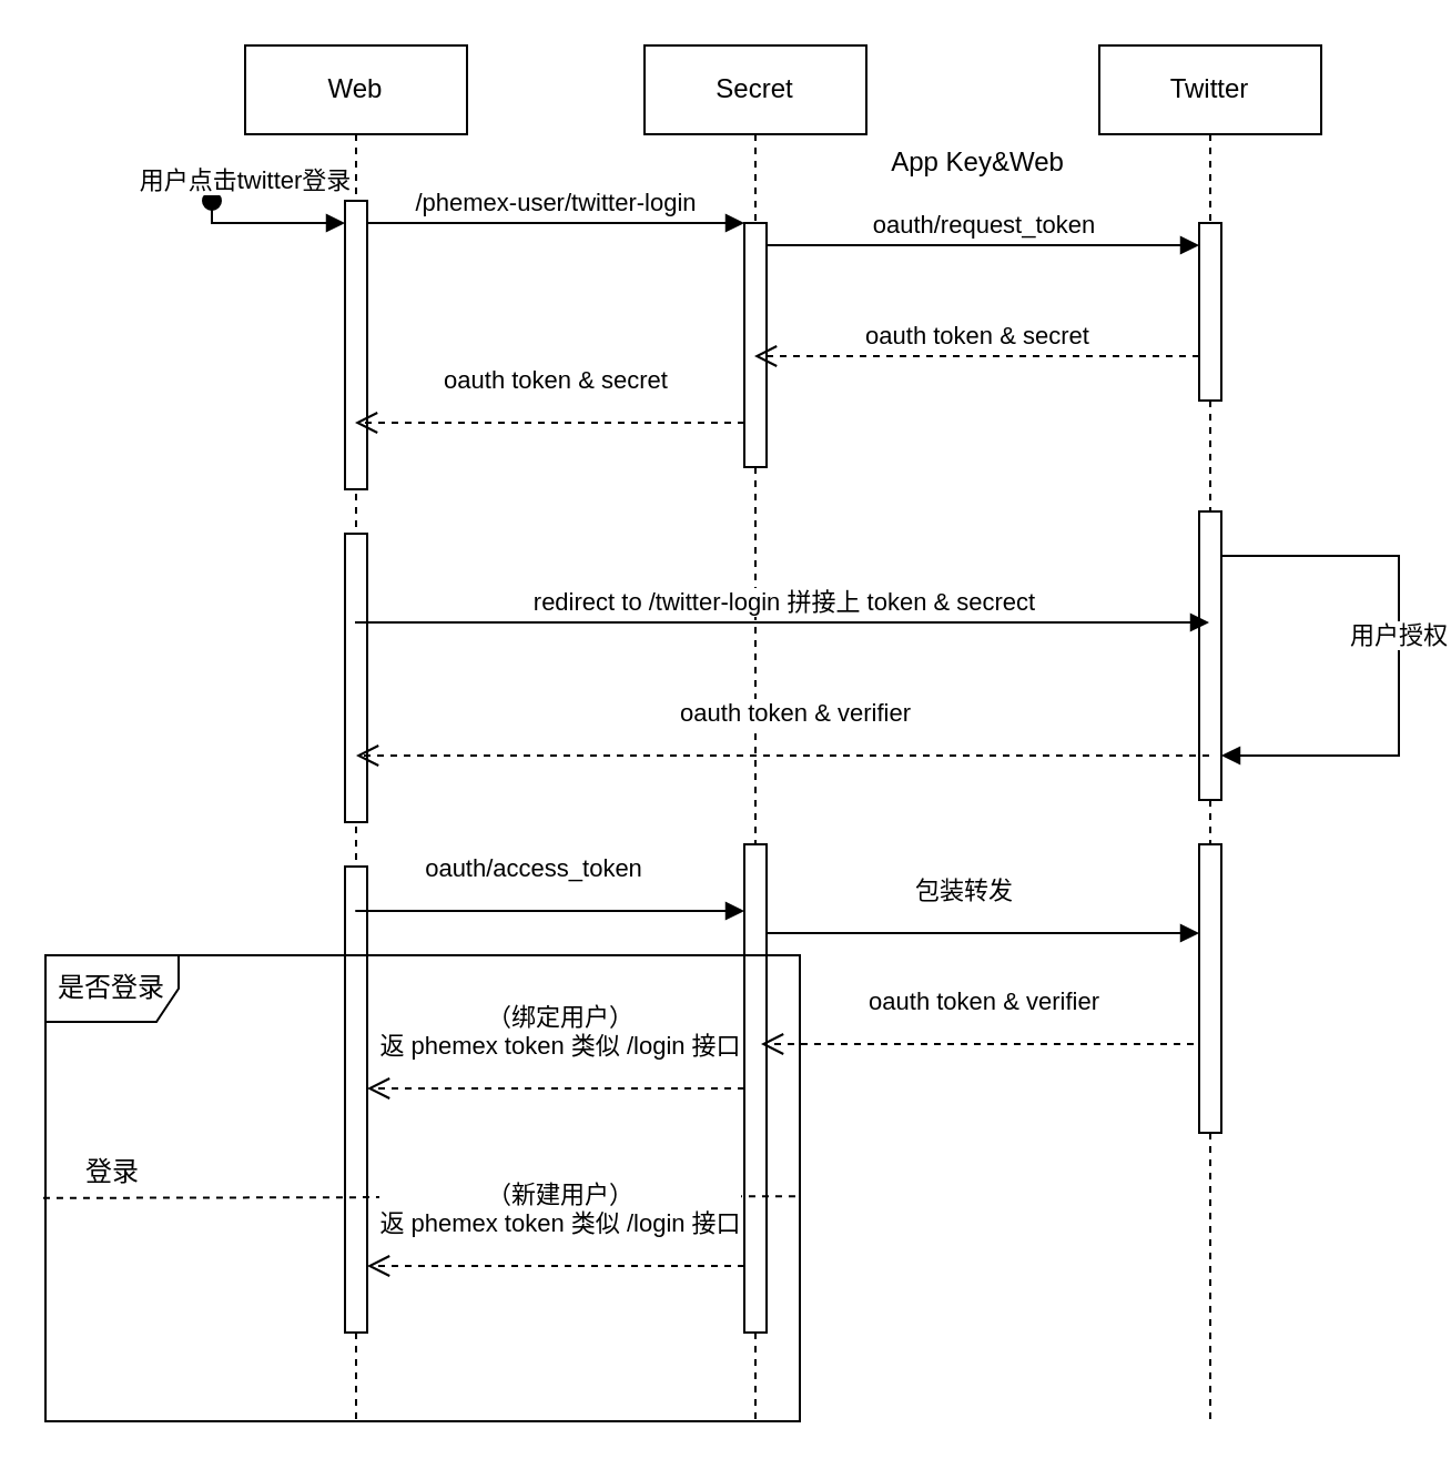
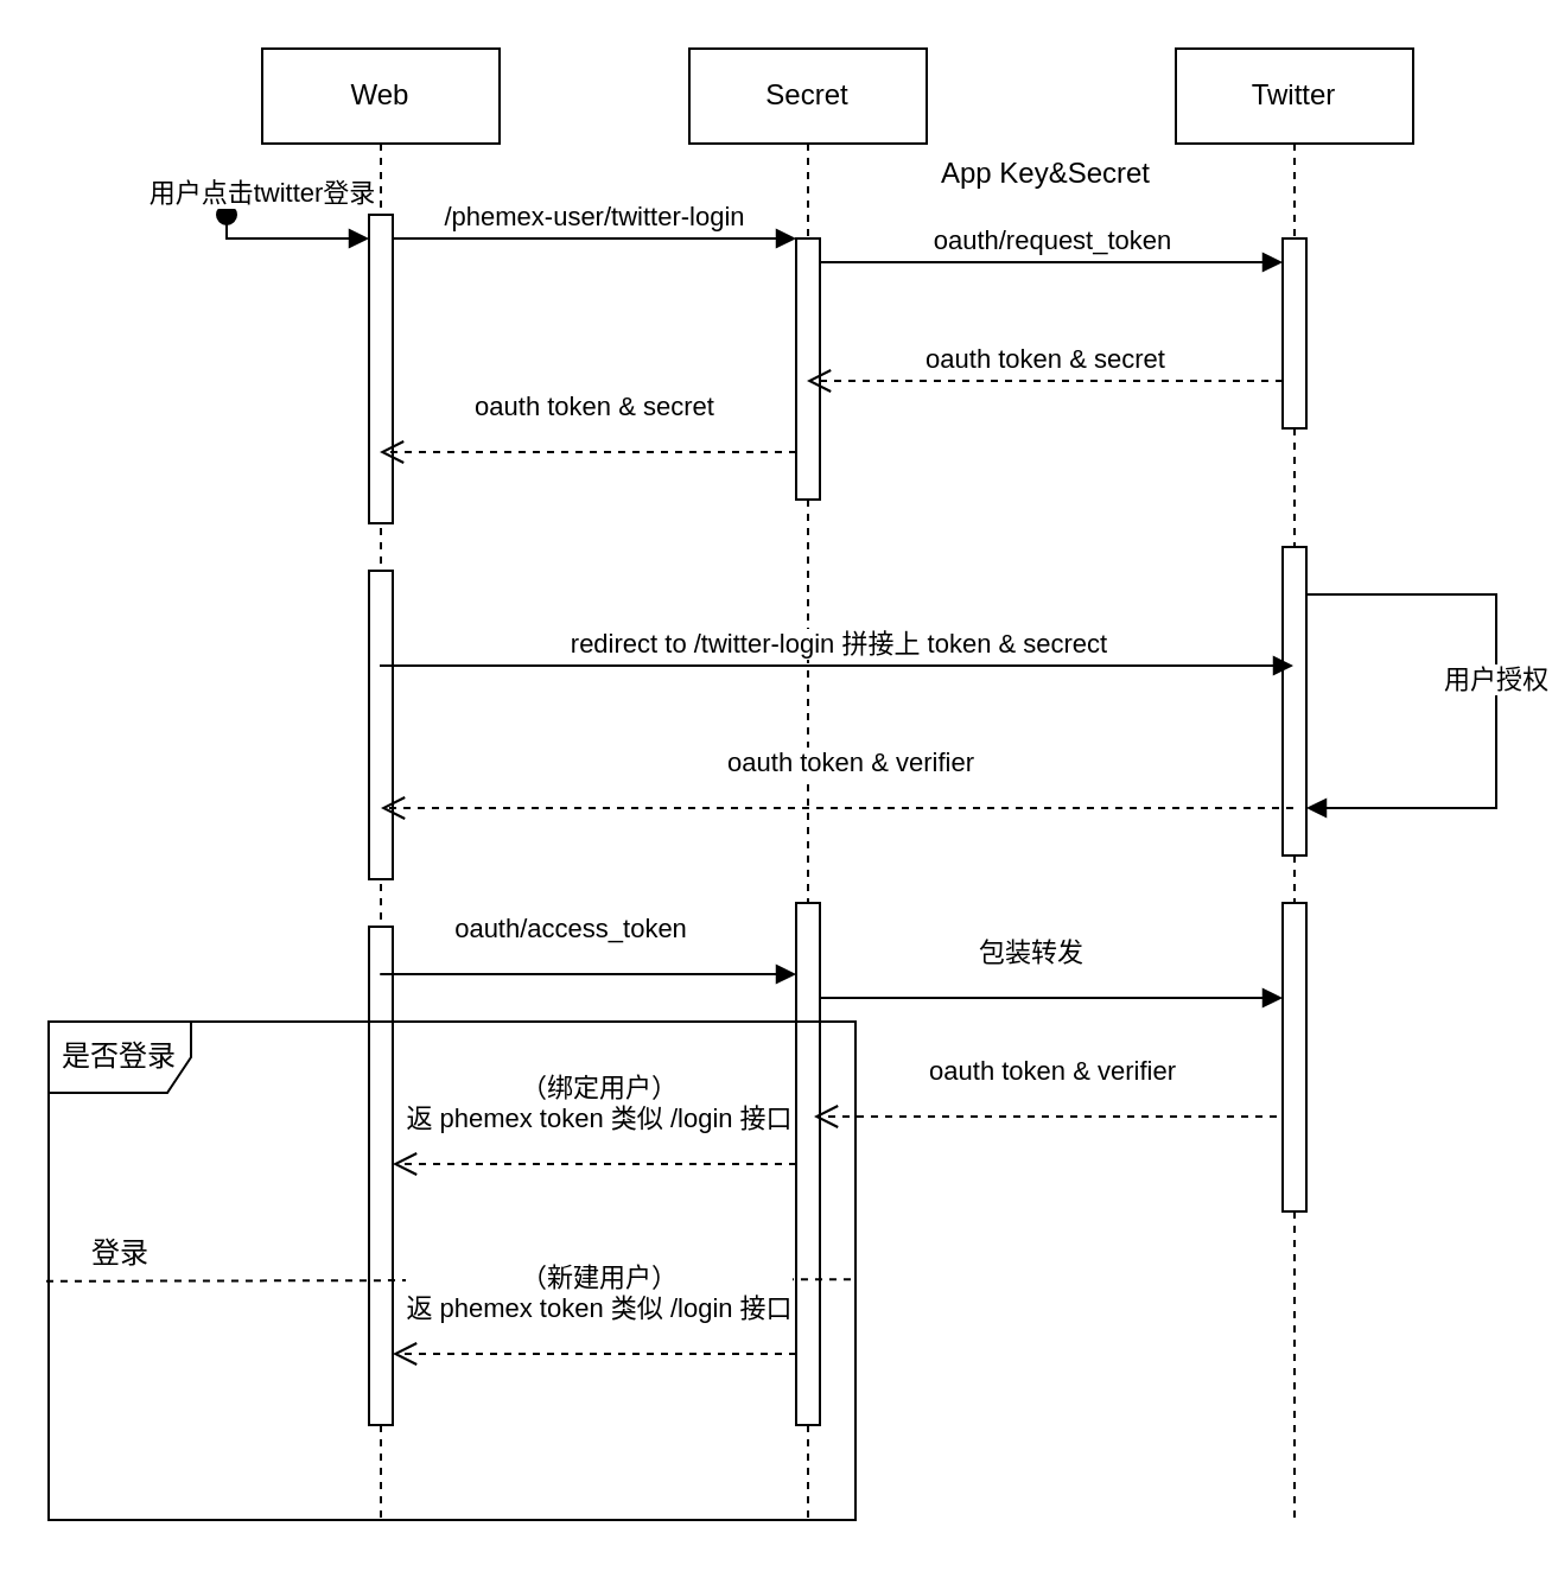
  <mxCell id="0" />
  <mxCell id="1" parent="0" />
  <mxCell id="2" value="Web" style="shape=umlLifeline;perimeter=lifelinePerimeter;whiteSpace=wrap;html=1;container=0;dropTarget=0;collapsible=0;recursiveResize=0;outlineConnect=0;portConstraint=eastwest;newEdgeStyle={&quot;edgeStyle&quot;:&quot;elbowEdgeStyle&quot;,&quot;elbow&quot;:&quot;vertical&quot;,&quot;curved&quot;:0,&quot;rounded&quot;:0};" parent="1" vertex="1"><mxGeometry x="110" y="20" width="100" height="620" as="geometry" /></mxCell>
  <mxCell id="3" value="" style="html=1;points=[];perimeter=orthogonalPerimeter;outlineConnect=0;targetShapes=umlLifeline;portConstraint=eastwest;newEdgeStyle={&quot;edgeStyle&quot;:&quot;elbowEdgeStyle&quot;,&quot;elbow&quot;:&quot;vertical&quot;,&quot;curved&quot;:0,&quot;rounded&quot;:0};" parent="2" vertex="1"><mxGeometry x="45" y="70" width="10" height="130" as="geometry" /></mxCell>
  <mxCell id="4" value="用户点击twitter登录" style="html=1;verticalAlign=bottom;startArrow=oval;endArrow=block;startSize=8;edgeStyle=elbowEdgeStyle;elbow=vertical;curved=0;rounded=0;" parent="2" target="3" edge="1"><mxGeometry x="-0.286" y="10" relative="1" as="geometry"><mxPoint x="-15" y="70" as="sourcePoint" /><Array as="points"><mxPoint x="20" y="80" /></Array><mxPoint as="offset" /></mxGeometry></mxCell>
  <mxCell id="5" value="" style="html=1;points=[];perimeter=orthogonalPerimeter;outlineConnect=0;targetShapes=umlLifeline;portConstraint=eastwest;newEdgeStyle={&quot;edgeStyle&quot;:&quot;elbowEdgeStyle&quot;,&quot;elbow&quot;:&quot;vertical&quot;,&quot;curved&quot;:0,&quot;rounded&quot;:0};" vertex="1" parent="2"><mxGeometry x="45" y="220" width="10" height="130" as="geometry" /></mxCell>
  <mxCell id="6" value="" style="html=1;points=[];perimeter=orthogonalPerimeter;outlineConnect=0;targetShapes=umlLifeline;portConstraint=eastwest;newEdgeStyle={&quot;edgeStyle&quot;:&quot;elbowEdgeStyle&quot;,&quot;elbow&quot;:&quot;vertical&quot;,&quot;curved&quot;:0,&quot;rounded&quot;:0};" vertex="1" parent="2"><mxGeometry x="45" y="370" width="10" height="210" as="geometry" /></mxCell>
  <mxCell id="7" value="Secret" style="shape=umlLifeline;perimeter=lifelinePerimeter;whiteSpace=wrap;html=1;container=0;dropTarget=0;collapsible=0;recursiveResize=0;outlineConnect=0;portConstraint=eastwest;newEdgeStyle={&quot;edgeStyle&quot;:&quot;elbowEdgeStyle&quot;,&quot;elbow&quot;:&quot;vertical&quot;,&quot;curved&quot;:0,&quot;rounded&quot;:0};" parent="1" vertex="1"><mxGeometry x="290" y="20" width="100" height="620" as="geometry" /></mxCell>
  <mxCell id="8" value="" style="html=1;points=[];perimeter=orthogonalPerimeter;outlineConnect=0;targetShapes=umlLifeline;portConstraint=eastwest;newEdgeStyle={&quot;edgeStyle&quot;:&quot;elbowEdgeStyle&quot;,&quot;elbow&quot;:&quot;vertical&quot;,&quot;curved&quot;:0,&quot;rounded&quot;:0};" parent="7" vertex="1"><mxGeometry x="45" y="80" width="10" height="110" as="geometry" /></mxCell>
  <mxCell id="9" value="" style="html=1;points=[];perimeter=orthogonalPerimeter;outlineConnect=0;targetShapes=umlLifeline;portConstraint=eastwest;newEdgeStyle={&quot;edgeStyle&quot;:&quot;elbowEdgeStyle&quot;,&quot;elbow&quot;:&quot;vertical&quot;,&quot;curved&quot;:0,&quot;rounded&quot;:0};" vertex="1" parent="7"><mxGeometry x="45" y="360" width="10" height="220" as="geometry" /></mxCell>
  <mxCell id="10" value="/phemex-user/twitter-login" style="html=1;verticalAlign=bottom;endArrow=block;edgeStyle=elbowEdgeStyle;elbow=vertical;curved=0;rounded=0;" parent="1" source="3" target="8" edge="1"><mxGeometry relative="1" as="geometry"><mxPoint x="265" y="110" as="sourcePoint" /><Array as="points"><mxPoint x="250" y="100" /></Array></mxGeometry></mxCell>
  <mxCell id="11" value="oauth token &amp;amp; secret" style="html=1;verticalAlign=bottom;endArrow=open;dashed=1;endSize=8;edgeStyle=elbowEdgeStyle;elbow=vertical;curved=0;rounded=0;" parent="1" source="13" target="7" edge="1"><mxGeometry relative="1" as="geometry"><mxPoint x="420" y="260" as="targetPoint" /><Array as="points"><mxPoint x="440" y="160" /></Array><mxPoint x="335" y="180" as="sourcePoint" /></mxGeometry></mxCell>
  <mxCell id="12" value="Twitter" style="shape=umlLifeline;perimeter=lifelinePerimeter;whiteSpace=wrap;html=1;container=0;dropTarget=0;collapsible=0;recursiveResize=0;outlineConnect=0;portConstraint=eastwest;newEdgeStyle={&quot;edgeStyle&quot;:&quot;elbowEdgeStyle&quot;,&quot;elbow&quot;:&quot;vertical&quot;,&quot;curved&quot;:0,&quot;rounded&quot;:0};" vertex="1" parent="1"><mxGeometry x="495" y="20" width="100" height="620" as="geometry" /></mxCell>
  <mxCell id="13" value="" style="html=1;points=[];perimeter=orthogonalPerimeter;outlineConnect=0;targetShapes=umlLifeline;portConstraint=eastwest;newEdgeStyle={&quot;edgeStyle&quot;:&quot;elbowEdgeStyle&quot;,&quot;elbow&quot;:&quot;vertical&quot;,&quot;curved&quot;:0,&quot;rounded&quot;:0};" vertex="1" parent="12"><mxGeometry x="45" y="80" width="10" height="80" as="geometry" /></mxCell>
  <mxCell id="14" value="" style="html=1;points=[];perimeter=orthogonalPerimeter;outlineConnect=0;targetShapes=umlLifeline;portConstraint=eastwest;newEdgeStyle={&quot;edgeStyle&quot;:&quot;elbowEdgeStyle&quot;,&quot;elbow&quot;:&quot;vertical&quot;,&quot;curved&quot;:0,&quot;rounded&quot;:0};" vertex="1" parent="12"><mxGeometry x="45" y="210" width="10" height="130" as="geometry" /></mxCell>
  <mxCell id="15" value="用户授权" style="html=1;verticalAlign=bottom;endArrow=block;edgeStyle=elbowEdgeStyle;rounded=0;" edge="1" parent="12" source="14" target="14"><mxGeometry relative="1" as="geometry"><mxPoint x="65" y="230" as="sourcePoint" /><Array as="points"><mxPoint x="135" y="230" /></Array><mxPoint x="449.5" y="230" as="targetPoint" /></mxGeometry></mxCell>
  <mxCell id="16" value="" style="html=1;points=[];perimeter=orthogonalPerimeter;outlineConnect=0;targetShapes=umlLifeline;portConstraint=eastwest;newEdgeStyle={&quot;edgeStyle&quot;:&quot;elbowEdgeStyle&quot;,&quot;elbow&quot;:&quot;vertical&quot;,&quot;curved&quot;:0,&quot;rounded&quot;:0};" vertex="1" parent="12"><mxGeometry x="45" y="360" width="10" height="130" as="geometry" /></mxCell>
  <mxCell id="17" value="oauth/request_token" style="html=1;verticalAlign=bottom;endArrow=block;edgeStyle=elbowEdgeStyle;elbow=vertical;curved=0;rounded=0;" edge="1" parent="1" source="8" target="13"><mxGeometry relative="1" as="geometry"><mxPoint x="340" y="110" as="sourcePoint" /><Array as="points"><mxPoint x="425" y="110" /></Array><mxPoint x="510" y="110" as="targetPoint" /></mxGeometry></mxCell>
- <mxCell id="18" value="App Key&amp;amp;Web" style="text;html=1;align=center;verticalAlign=middle;resizable=0;points=[];autosize=1;strokeColor=none;fillColor=none;" vertex="1" parent="1"><mxGeometry x="385" y="58" width="110" height="30" as="geometry" /></mxCell>
+ <mxCell id="18" value="App Key&amp;amp;Secret" style="text;html=1;align=center;verticalAlign=middle;resizable=0;points=[];autosize=1;strokeColor=none;fillColor=none;" vertex="1" parent="1"><mxGeometry x="385" y="58" width="110" height="30" as="geometry" /></mxCell>
  <mxCell id="19" value="oauth token &amp;amp; secret" style="html=1;verticalAlign=bottom;endArrow=open;dashed=1;endSize=8;edgeStyle=elbowEdgeStyle;elbow=vertical;curved=0;rounded=0;" edge="1" parent="1" source="8" target="2"><mxGeometry x="-0.028" y="-10" relative="1" as="geometry"><mxPoint x="30" y="190" as="targetPoint" /><Array as="points"><mxPoint x="315" y="190" /></Array><mxPoint x="210" y="190" as="sourcePoint" /><mxPoint as="offset" /></mxGeometry></mxCell>
  <mxCell id="20" value="redirect to /twitter-login 拼接上 token &amp;amp; secrect" style="html=1;verticalAlign=bottom;endArrow=block;edgeStyle=elbowEdgeStyle;rounded=0;" edge="1" parent="1" source="2"><mxGeometry relative="1" as="geometry"><mxPoint x="170" y="240" as="sourcePoint" /><Array as="points"><mxPoint x="230" y="280" /></Array><mxPoint x="544.5" y="280" as="targetPoint" /></mxGeometry></mxCell>
  <mxCell id="21" value="oauth token &amp;amp;&amp;nbsp;verifier" style="html=1;verticalAlign=bottom;endArrow=open;dashed=1;endSize=8;edgeStyle=elbowEdgeStyle;elbow=vertical;curved=0;rounded=0;" edge="1" parent="1"><mxGeometry x="-0.028" y="-10" relative="1" as="geometry"><mxPoint x="160" y="340" as="targetPoint" /><Array as="points"><mxPoint x="315" y="340" /></Array><mxPoint x="544.5" y="340" as="sourcePoint" /><mxPoint as="offset" /></mxGeometry></mxCell>
  <mxCell id="22" value="oauth/access_token" style="html=1;verticalAlign=bottom;endArrow=block;edgeStyle=elbowEdgeStyle;rounded=0;" edge="1" parent="1"><mxGeometry x="-0.083" y="10" relative="1" as="geometry"><mxPoint x="159.63" y="410" as="sourcePoint" /><Array as="points"><mxPoint x="270" y="410" /></Array><mxPoint x="335" y="410" as="targetPoint" /><mxPoint as="offset" /></mxGeometry></mxCell>
  <mxCell id="23" value="包装转发" style="html=1;verticalAlign=bottom;endArrow=block;edgeStyle=elbowEdgeStyle;rounded=0;" edge="1" parent="1" source="9" target="16"><mxGeometry x="-0.083" y="10" relative="1" as="geometry"><mxPoint x="352.31" y="420" as="sourcePoint" /><Array as="points"><mxPoint x="462.68" y="420" /></Array><mxPoint x="527.68" y="420" as="targetPoint" /><mxPoint as="offset" /></mxGeometry></mxCell>
  <mxCell id="24" value="oauth token &amp;amp;&amp;nbsp;verifier" style="html=1;verticalAlign=bottom;endArrow=open;dashed=1;endSize=8;edgeStyle=elbowEdgeStyle;elbow=vertical;curved=0;rounded=0;" edge="1" parent="1"><mxGeometry x="-0.028" y="-10" relative="1" as="geometry"><mxPoint x="342.5" y="470" as="targetPoint" /><Array as="points"><mxPoint x="457.5" y="470" /></Array><mxPoint x="537.5" y="470" as="sourcePoint" /><mxPoint as="offset" /></mxGeometry></mxCell>
  <mxCell id="25" value="（绑定用户）&lt;br&gt;返 phemex token 类似 /login 接口" style="html=1;verticalAlign=bottom;endArrow=open;dashed=1;endSize=8;edgeStyle=elbowEdgeStyle;elbow=vertical;curved=0;rounded=0;" edge="1" parent="1" source="9" target="6"><mxGeometry x="-0.028" y="-10" relative="1" as="geometry"><mxPoint x="150" y="490" as="targetPoint" /><Array as="points"><mxPoint x="265" y="490" /></Array><mxPoint x="345" y="490" as="sourcePoint" /><mxPoint as="offset" /></mxGeometry></mxCell>
  <mxCell id="26" value="是否登录" style="shape=umlFrame;whiteSpace=wrap;html=1;pointerEvents=0;" vertex="1" parent="1"><mxGeometry x="20" y="430" width="340" height="210" as="geometry" /></mxCell>
  <mxCell id="27" value="" style="endArrow=none;dashed=1;html=1;rounded=0;exitX=-0.003;exitY=0.521;exitDx=0;exitDy=0;exitPerimeter=0;entryX=1;entryY=0.517;entryDx=0;entryDy=0;entryPerimeter=0;" edge="1" parent="1" source="26" target="26"><mxGeometry width="50" height="50" relative="1" as="geometry"><mxPoint x="390" y="440" as="sourcePoint" /><mxPoint x="440" y="390" as="targetPoint" /></mxGeometry></mxCell>
  <mxCell id="28" value="登录" style="text;html=1;align=center;verticalAlign=middle;resizable=0;points=[];autosize=1;strokeColor=none;fillColor=none;" vertex="1" parent="1"><mxGeometry x="25" y="513" width="50" height="30" as="geometry" /></mxCell>
  <mxCell id="29" value="（新建用户）&lt;br&gt;返 phemex token 类似 /login 接口" style="html=1;verticalAlign=bottom;endArrow=open;dashed=1;endSize=8;edgeStyle=elbowEdgeStyle;elbow=vertical;curved=0;rounded=0;" edge="1" parent="1" source="9" target="6"><mxGeometry x="-0.028" y="-10" relative="1" as="geometry"><mxPoint x="170" y="570" as="targetPoint" /><Array as="points"><mxPoint x="270" y="570" /></Array><mxPoint x="320" y="570" as="sourcePoint" /><mxPoint as="offset" /></mxGeometry></mxCell>
